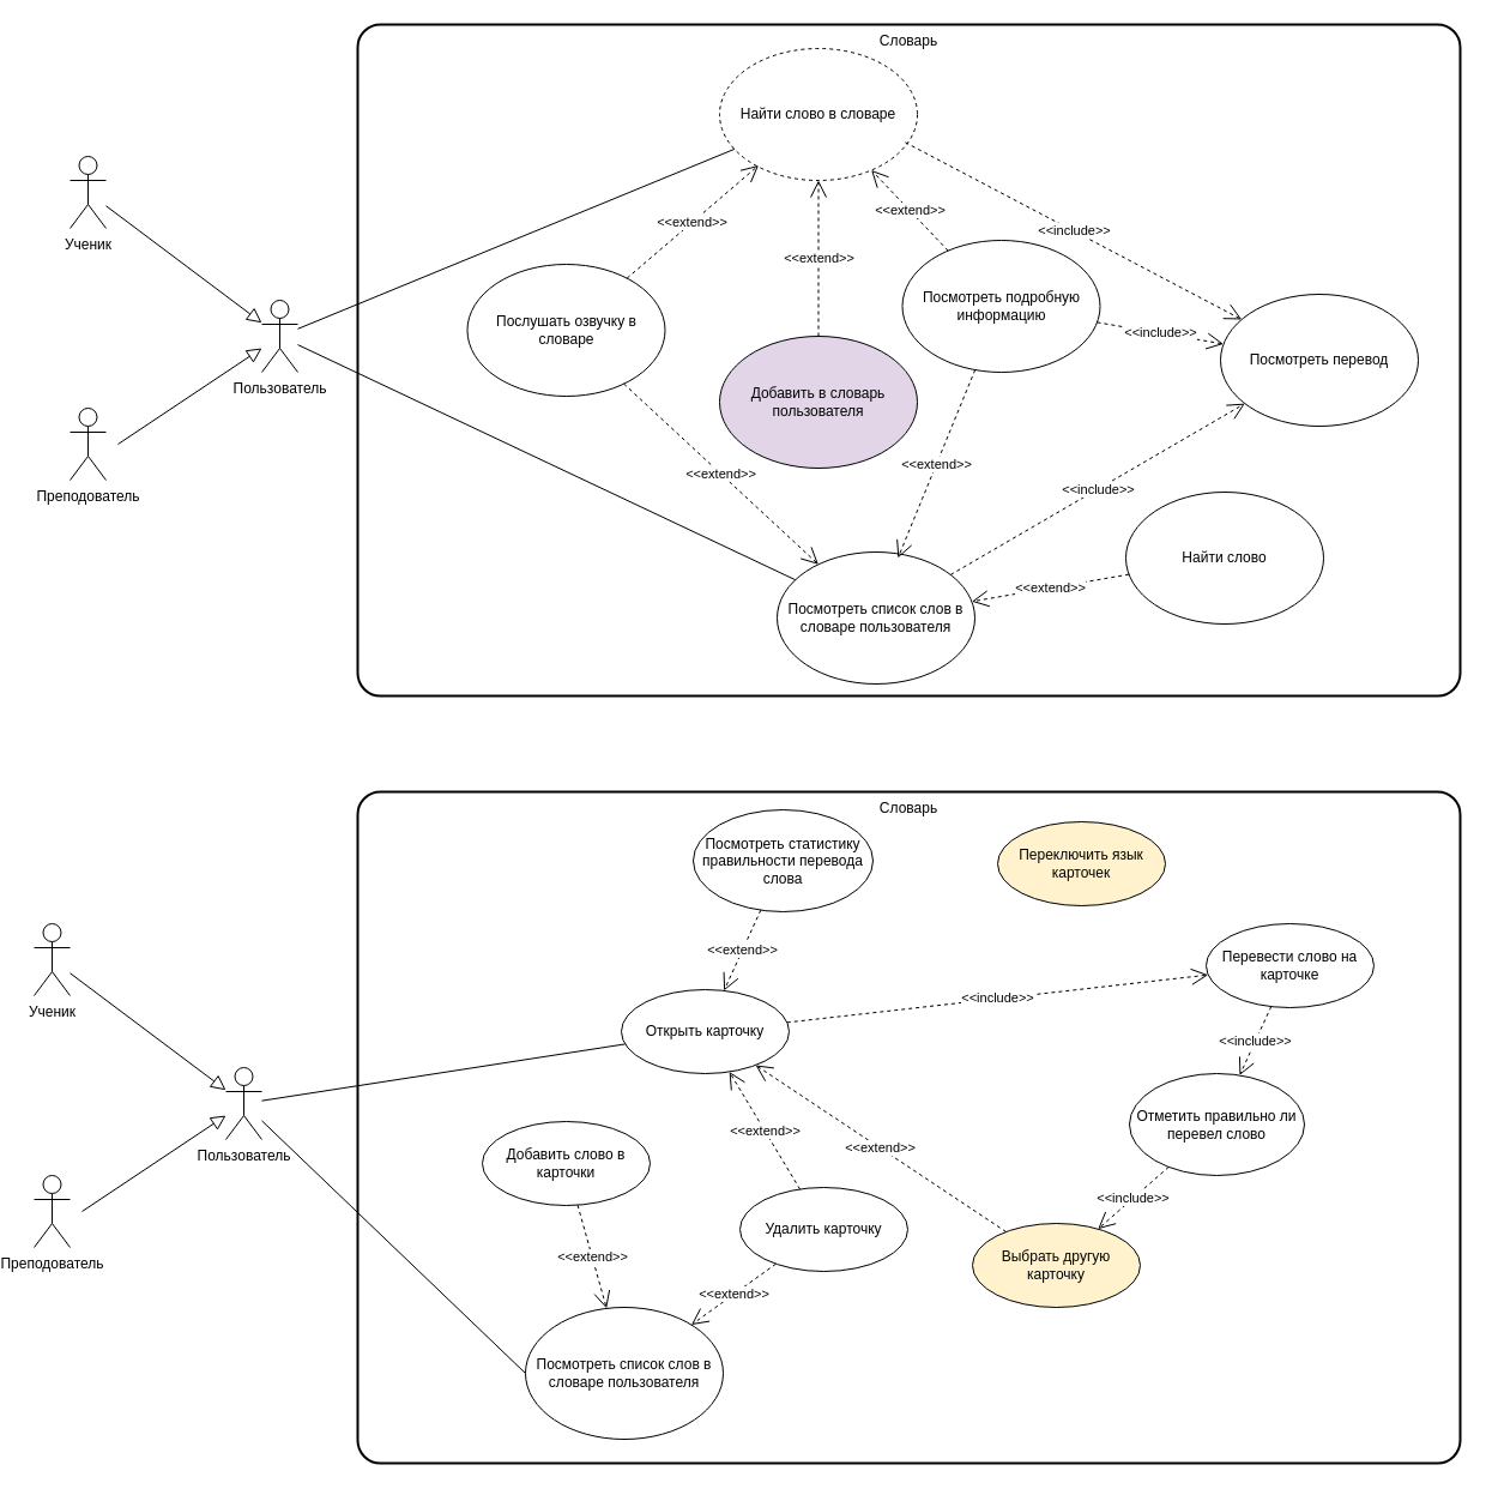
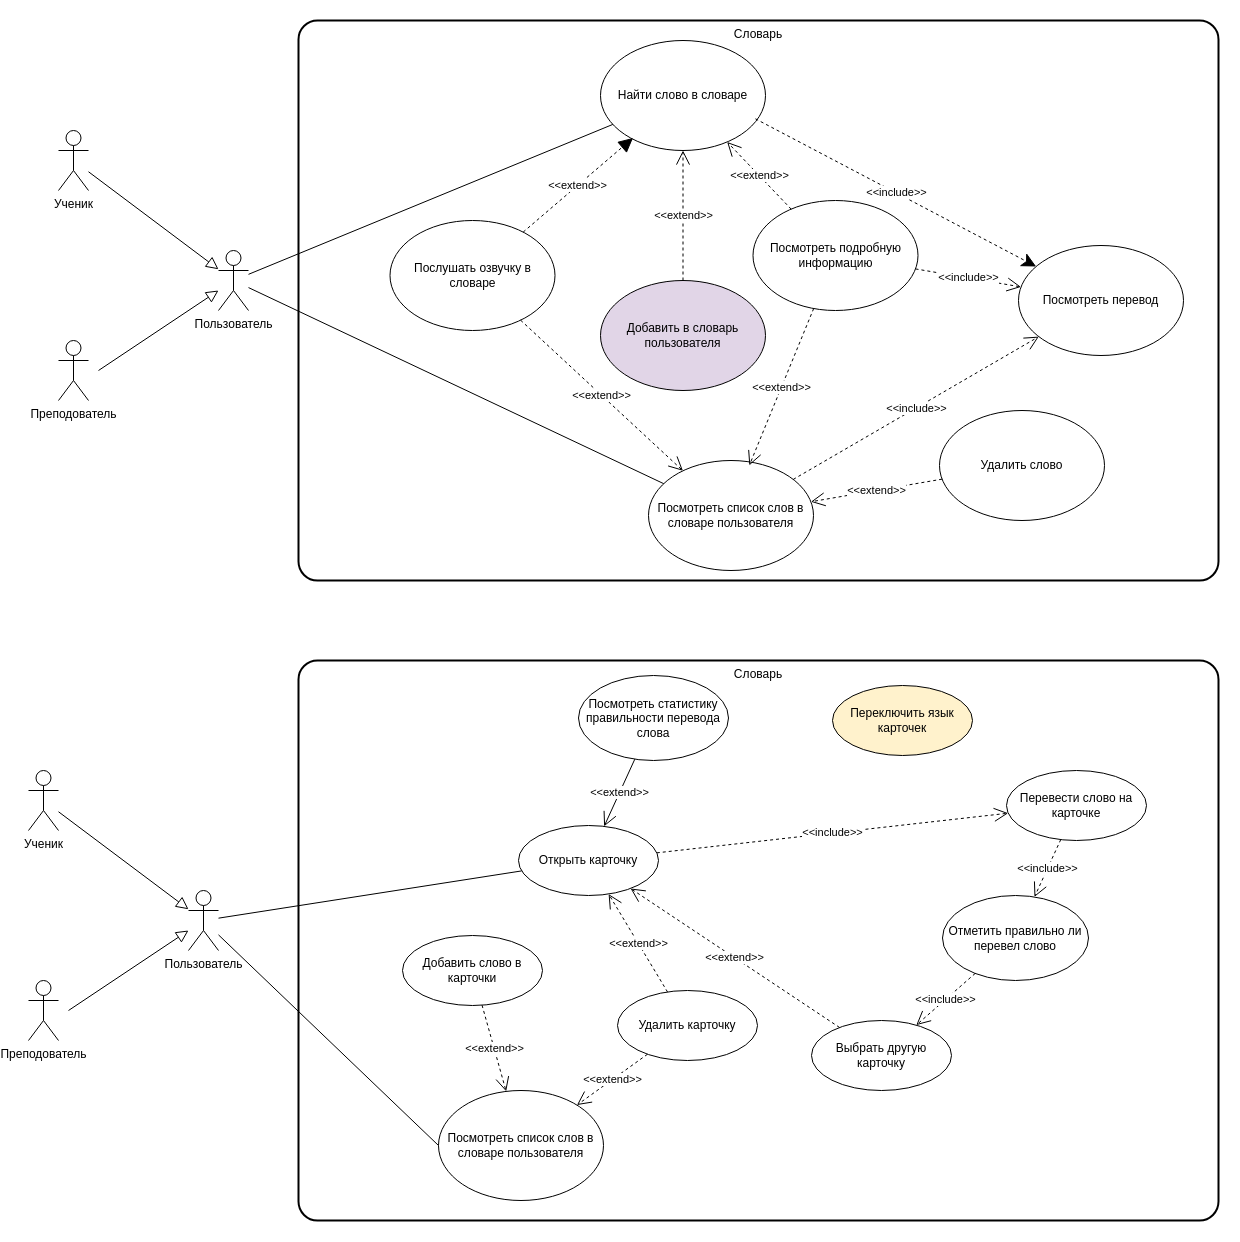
  <mxCell id="0" />
  <mxCell id="1" parent="0" />
  <mxCell id="2" value="Ученик" style="shape=umlActor;verticalLabelPosition=bottom;verticalAlign=top;html=1;" parent="1" vertex="1"><mxGeometry x="20" y="770" width="30" height="60" as="geometry" /></mxCell>
  <mxCell id="3" value="Преподователь" style="shape=umlActor;verticalLabelPosition=bottom;verticalAlign=top;html=1;" parent="1" vertex="1"><mxGeometry x="20" y="980" width="30" height="60" as="geometry" /></mxCell>
  <mxCell id="4" value="Пользователь" style="shape=umlActor;verticalLabelPosition=bottom;verticalAlign=top;html=1;" parent="1" vertex="1"><mxGeometry x="180" y="890" width="30" height="60" as="geometry" /></mxCell>
  <mxCell id="5" value="" style="endArrow=block;endSize=10;endFill=0;html=1;rounded=0;" parent="1" source="2" target="4" edge="1"><mxGeometry width="160" relative="1" as="geometry"><mxPoint x="80" y="830" as="sourcePoint" /><mxPoint x="240" y="830" as="targetPoint" /></mxGeometry></mxCell>
  <mxCell id="6" value="" style="endArrow=block;endSize=10;endFill=0;html=1;rounded=0;" parent="1" target="4" edge="1"><mxGeometry width="160" relative="1" as="geometry"><mxPoint x="60" y="1010" as="sourcePoint" /><mxPoint x="150" y="889" as="targetPoint" /><Array as="points" /></mxGeometry></mxCell>
  <mxCell id="7" value="Словарь" style="rounded=1;whiteSpace=wrap;html=1;absoluteArcSize=1;arcSize=38;strokeWidth=2;verticalAlign=top;" parent="1" vertex="1"><mxGeometry x="290" y="660" width="920" height="560" as="geometry" /></mxCell>
  <mxCell id="8" value="Посмотреть список слов в словаре пользователя" style="ellipse;whiteSpace=wrap;html=1;" parent="1" vertex="1"><mxGeometry x="430" y="1090" width="165" height="110" as="geometry" /></mxCell>
  <mxCell id="9" value="" style="endArrow=none;html=1;rounded=0;entryX=0;entryY=0.5;entryDx=0;entryDy=0;" parent="1" source="4" target="8" edge="1"><mxGeometry relative="1" as="geometry"><mxPoint x="210" y="920" as="sourcePoint" /><mxPoint x="370" y="920" as="targetPoint" /></mxGeometry></mxCell>
  <mxCell id="10" value="Добавить слово в карточки" style="ellipse;whiteSpace=wrap;html=1;" parent="1" vertex="1"><mxGeometry x="394" y="935" width="140" height="70" as="geometry" /></mxCell>
  <mxCell id="11" value="Открыть карточку" style="ellipse;whiteSpace=wrap;html=1;" parent="1" vertex="1"><mxGeometry x="510" y="825" width="140" height="70" as="geometry" /></mxCell>
  <mxCell id="12" value="Перевести слово на карточке" style="ellipse;whiteSpace=wrap;html=1;" parent="1" vertex="1"><mxGeometry x="998" y="770" width="140" height="70" as="geometry" /></mxCell>
- <mxCell id="13" value="Выбрать другую карточку" style="ellipse;whiteSpace=wrap;html=1;fillColor=#fff2cc;" parent="1" vertex="1"><mxGeometry x="803" y="1020" width="140" height="70" as="geometry" /></mxCell>
+ <mxCell id="13" value="Выбрать другую карточку" style="ellipse;whiteSpace=wrap;html=1;" parent="1" vertex="1"><mxGeometry x="803" y="1020" width="140" height="70" as="geometry" /></mxCell>
  <mxCell id="14" value="Отметить правильно ли перевел слово" style="ellipse;whiteSpace=wrap;html=1;" parent="1" vertex="1"><mxGeometry x="934" y="895" width="146" height="85" as="geometry" /></mxCell>
  <mxCell id="15" value="Посмотреть статистику правильности перевода слова" style="ellipse;whiteSpace=wrap;html=1;" parent="1" vertex="1"><mxGeometry x="570" y="675" width="150" height="85" as="geometry" /></mxCell>
  <mxCell id="16" value="Удалить карточку" style="ellipse;whiteSpace=wrap;html=1;" parent="1" vertex="1"><mxGeometry x="609" y="990" width="140" height="70" as="geometry" /></mxCell>
  <mxCell id="17" value="Переключить язык карточек" style="ellipse;whiteSpace=wrap;html=1;fillColor=#fff2cc;" parent="1" vertex="1"><mxGeometry x="824" y="685" width="140" height="70" as="geometry" /></mxCell>
  <mxCell id="18" value="&amp;lt;&amp;lt;include&amp;gt;&amp;gt;" style="endArrow=open;endSize=12;dashed=1;html=1;rounded=0;" parent="1" source="12" target="14" edge="1"><mxGeometry width="160" relative="1" as="geometry"><mxPoint x="664" y="938.5" as="sourcePoint" /><mxPoint x="737" y="911.5" as="targetPoint" /></mxGeometry></mxCell>
  <mxCell id="19" value="&amp;lt;&amp;lt;include&amp;gt;&amp;gt;" style="endArrow=open;endSize=12;dashed=1;html=1;rounded=0;" parent="1" source="14" target="13" edge="1"><mxGeometry width="160" relative="1" as="geometry"><mxPoint x="704" y="859.73" as="sourcePoint" /><mxPoint x="843" y="880.73" as="targetPoint" /></mxGeometry></mxCell>
  <mxCell id="20" value="&amp;lt;&amp;lt;include&amp;gt;&amp;gt;" style="endArrow=open;endSize=12;dashed=1;html=1;rounded=0;" parent="1" source="11" target="12" edge="1"><mxGeometry width="160" relative="1" as="geometry"><mxPoint x="742.19" y="1094.68" as="sourcePoint" /><mxPoint x="864.19" y="1084.68" as="targetPoint" /></mxGeometry></mxCell>
- <mxCell id="21" value="&amp;lt;&amp;lt;extend&amp;gt;&amp;gt;" style="endArrow=open;endSize=12;dashed=1;html=1;rounded=0;" parent="1" source="15" target="11" edge="1"><mxGeometry width="160" relative="1" as="geometry"><mxPoint x="643.181" y="827.255" as="sourcePoint" /><mxPoint x="584" y="695" as="targetPoint" /></mxGeometry></mxCell>
+ <mxCell id="21" value="&amp;lt;&amp;lt;extend&amp;gt;&amp;gt;" style="endArrow=open;endSize=12;dashed=0;html=1;rounded=0;" parent="1" source="15" target="11" edge="1"><mxGeometry width="160" relative="1" as="geometry"><mxPoint x="643.181" y="827.255" as="sourcePoint" /><mxPoint x="584" y="695" as="targetPoint" /></mxGeometry></mxCell>
  <mxCell id="22" value="" style="endArrow=none;html=1;rounded=0;" parent="1" source="4" target="11" edge="1"><mxGeometry relative="1" as="geometry"><mxPoint x="220" y="860" as="sourcePoint" /><mxPoint x="410" y="1050" as="targetPoint" /></mxGeometry></mxCell>
  <mxCell id="23" value="&amp;lt;&amp;lt;extend&amp;gt;&amp;gt;" style="endArrow=open;endSize=12;dashed=1;html=1;rounded=0;" parent="1" source="16" target="11" edge="1"><mxGeometry width="160" relative="1" as="geometry"><mxPoint x="853.181" y="1087.255" as="sourcePoint" /><mxPoint x="794" y="955" as="targetPoint" /></mxGeometry></mxCell>
  <mxCell id="24" value="&amp;lt;&amp;lt;extend&amp;gt;&amp;gt;" style="endArrow=open;endSize=12;dashed=1;html=1;rounded=0;" parent="1" source="13" target="11" edge="1"><mxGeometry width="160" relative="1" as="geometry"><mxPoint x="883.181" y="1117.255" as="sourcePoint" /><mxPoint x="824" y="985" as="targetPoint" /></mxGeometry></mxCell>
  <mxCell id="25" value="Ученик" style="shape=umlActor;verticalLabelPosition=bottom;verticalAlign=top;html=1;" parent="1" vertex="1"><mxGeometry x="50" y="130" width="30" height="60" as="geometry" /></mxCell>
  <mxCell id="26" value="Преподователь" style="shape=umlActor;verticalLabelPosition=bottom;verticalAlign=top;html=1;" parent="1" vertex="1"><mxGeometry x="50" y="340" width="30" height="60" as="geometry" /></mxCell>
  <mxCell id="27" value="Пользователь" style="shape=umlActor;verticalLabelPosition=bottom;verticalAlign=top;html=1;" parent="1" vertex="1"><mxGeometry x="210" y="250" width="30" height="60" as="geometry" /></mxCell>
  <mxCell id="28" value="" style="endArrow=block;endSize=10;endFill=0;html=1;rounded=0;" parent="1" source="25" target="27" edge="1"><mxGeometry width="160" relative="1" as="geometry"><mxPoint x="110" y="190" as="sourcePoint" /><mxPoint x="270" y="190" as="targetPoint" /></mxGeometry></mxCell>
  <mxCell id="29" value="" style="endArrow=block;endSize=10;endFill=0;html=1;rounded=0;" parent="1" target="27" edge="1"><mxGeometry width="160" relative="1" as="geometry"><mxPoint x="90" y="370" as="sourcePoint" /><mxPoint x="180" y="249" as="targetPoint" /><Array as="points" /></mxGeometry></mxCell>
  <mxCell id="30" value="Словарь" style="rounded=1;whiteSpace=wrap;html=1;absoluteArcSize=1;arcSize=38;strokeWidth=2;verticalAlign=top;" parent="1" vertex="1"><mxGeometry x="290" y="20" width="920" height="560" as="geometry" /></mxCell>
  <mxCell id="31" value="Посмотреть список слов в словаре пользователя" style="ellipse;whiteSpace=wrap;html=1;" parent="1" vertex="1"><mxGeometry x="640" y="460" width="165" height="110" as="geometry" /></mxCell>
- <mxCell id="32" value="Найти слово в словаре" style="ellipse;whiteSpace=wrap;html=1;dashed=1;" parent="1" vertex="1"><mxGeometry x="592" y="40" width="165" height="110" as="geometry" /></mxCell>
+ <mxCell id="32" value="Найти слово в словаре" style="ellipse;whiteSpace=wrap;html=1;" parent="1" vertex="1"><mxGeometry x="592" y="40" width="165" height="110" as="geometry" /></mxCell>
  <mxCell id="33" value="Послушать озвучку в словаре" style="ellipse;whiteSpace=wrap;html=1;" parent="1" vertex="1"><mxGeometry x="381.5" y="220" width="165" height="110" as="geometry" /></mxCell>
  <mxCell id="34" value="Добавить в словарь пользователя" style="ellipse;whiteSpace=wrap;html=1;fillColor=#e1d5e7;" parent="1" vertex="1"><mxGeometry x="592" y="280" width="165" height="110" as="geometry" /></mxCell>
  <mxCell id="35" value="Посмотреть подробную информацию" style="ellipse;whiteSpace=wrap;html=1;" parent="1" vertex="1"><mxGeometry x="744.5" y="200" width="165" height="110" as="geometry" /></mxCell>
  <mxCell id="36" value="Посмотреть перевод" style="ellipse;whiteSpace=wrap;html=1;" parent="1" vertex="1"><mxGeometry x="1010" y="245" width="165" height="110" as="geometry" /></mxCell>
- <mxCell id="37" value="Найти слово" style="ellipse;whiteSpace=wrap;html=1;" parent="1" vertex="1"><mxGeometry x="931" y="410" width="165" height="110" as="geometry" /></mxCell>
+ <mxCell id="37" value="Удалить слово" style="ellipse;whiteSpace=wrap;html=1;" parent="1" vertex="1"><mxGeometry x="931" y="410" width="165" height="110" as="geometry" /></mxCell>
  <mxCell id="38" value="" style="endArrow=none;html=1;rounded=0;" parent="1" source="27" target="31" edge="1"><mxGeometry relative="1" as="geometry"><mxPoint x="240" y="491.56" as="sourcePoint" /><mxPoint x="441" y="429.56" as="targetPoint" /></mxGeometry></mxCell>
  <mxCell id="39" value="" style="endArrow=none;html=1;rounded=0;" parent="1" source="27" target="32" edge="1"><mxGeometry relative="1" as="geometry"><mxPoint x="270" y="143.47" as="sourcePoint" /><mxPoint x="484" y="306.47" as="targetPoint" /></mxGeometry></mxCell>
  <mxCell id="40" value="&amp;lt;&amp;lt;extend&amp;gt;&amp;gt;" style="endArrow=open;endSize=12;dashed=1;html=1;rounded=0;" parent="1" source="33" target="31" edge="1"><mxGeometry width="160" relative="1" as="geometry"><mxPoint x="601.25" y="399.72" as="sourcePoint" /><mxPoint x="493.25" y="473.72" as="targetPoint" /></mxGeometry></mxCell>
- <mxCell id="41" value="&amp;lt;&amp;lt;extend&amp;gt;&amp;gt;" style="endArrow=open;endSize=12;dashed=1;html=1;rounded=0;entryX=0.197;entryY=0.886;entryDx=0;entryDy=0;entryPerimeter=0;" parent="1" source="33" target="32" edge="1"><mxGeometry width="160" relative="1" as="geometry"><mxPoint x="551.24" y="189.92" as="sourcePoint" /><mxPoint x="702.24" y="334.92" as="targetPoint" /></mxGeometry></mxCell>
+ <mxCell id="41" value="&amp;lt;&amp;lt;extend&amp;gt;&amp;gt;" style="endArrow=block;endSize=12;dashed=1;html=1;rounded=0;entryX=0.197;entryY=0.886;entryDx=0;entryDy=0;entryPerimeter=0;" parent="1" source="33" target="32" edge="1"><mxGeometry width="160" relative="1" as="geometry"><mxPoint x="551.24" y="189.92" as="sourcePoint" /><mxPoint x="702.24" y="334.92" as="targetPoint" /></mxGeometry></mxCell>
  <mxCell id="42" value="&amp;lt;&amp;lt;extend&amp;gt;&amp;gt;" style="endArrow=open;endSize=12;dashed=1;html=1;rounded=0;" parent="1" source="34" target="32" edge="1"><mxGeometry width="160" relative="1" as="geometry"><mxPoint x="669.49" y="250.19" as="sourcePoint" /><mxPoint x="791.49" y="158.19" as="targetPoint" /></mxGeometry></mxCell>
  <mxCell id="43" value="&amp;lt;&amp;lt;extend&amp;gt;&amp;gt;" style="endArrow=open;endSize=12;dashed=1;html=1;rounded=0;" parent="1" source="10" target="8" edge="1"><mxGeometry width="160" relative="1" as="geometry"><mxPoint x="925.99" y="1154.99" as="sourcePoint" /><mxPoint x="817.99" y="1064.99" as="targetPoint" /></mxGeometry></mxCell>
  <mxCell id="44" value="&amp;lt;&amp;lt;extend&amp;gt;&amp;gt;" style="endArrow=open;endSize=12;dashed=1;html=1;rounded=0;" parent="1" source="16" target="8" edge="1"><mxGeometry width="160" relative="1" as="geometry"><mxPoint x="555.29" y="1014.65" as="sourcePoint" /><mxPoint x="584.29" y="1087.65" as="targetPoint" /></mxGeometry></mxCell>
  <mxCell id="45" value="&amp;lt;&amp;lt;extend&amp;gt;&amp;gt;" style="endArrow=open;endSize=12;dashed=1;html=1;rounded=0;" parent="1" source="35" target="32" edge="1"><mxGeometry width="160" relative="1" as="geometry"><mxPoint x="784.94" y="256.73" as="sourcePoint" /><mxPoint x="801.94" y="189.73" as="targetPoint" /></mxGeometry></mxCell>
  <mxCell id="46" value="&amp;lt;&amp;lt;extend&amp;gt;&amp;gt;" style="endArrow=open;endSize=12;dashed=1;html=1;rounded=0;entryX=0.611;entryY=0.045;entryDx=0;entryDy=0;entryPerimeter=0;" parent="1" source="35" target="31" edge="1"><mxGeometry width="160" relative="1" as="geometry"><mxPoint x="869.12" y="299.73" as="sourcePoint" /><mxPoint x="805.12" y="155.73" as="targetPoint" /></mxGeometry></mxCell>
- <mxCell id="47" value="&amp;lt;&amp;lt;include&amp;gt;&amp;gt;" style="endArrow=open;endSize=12;dashed=1;html=1;rounded=0;exitX=0.939;exitY=0.712;exitDx=0;exitDy=0;exitPerimeter=0;" parent="1" source="32" target="36" edge="1"><mxGeometry width="160" relative="1" as="geometry"><mxPoint x="785.39" y="409.93" as="sourcePoint" /><mxPoint x="1137.39" y="373.93" as="targetPoint" /></mxGeometry></mxCell>
+ <mxCell id="47" value="&amp;lt;&amp;lt;include&amp;gt;&amp;gt;" style="endArrow=classic;endSize=12;dashed=1;html=1;rounded=0;exitX=0.939;exitY=0.712;exitDx=0;exitDy=0;exitPerimeter=0;" parent="1" source="32" target="36" edge="1"><mxGeometry width="160" relative="1" as="geometry"><mxPoint x="785.39" y="409.93" as="sourcePoint" /><mxPoint x="1137.39" y="373.93" as="targetPoint" /></mxGeometry></mxCell>
  <mxCell id="48" value="&amp;lt;&amp;lt;include&amp;gt;&amp;gt;" style="endArrow=open;endSize=12;dashed=1;html=1;rounded=0;" parent="1" source="31" target="36" edge="1"><mxGeometry width="160" relative="1" as="geometry"><mxPoint x="908.89" y="79.68" as="sourcePoint" /><mxPoint x="1040.89" y="151.68" as="targetPoint" /></mxGeometry></mxCell>
  <mxCell id="49" value="&amp;lt;&amp;lt;include&amp;gt;&amp;gt;" style="endArrow=open;endSize=12;dashed=1;html=1;rounded=0;" parent="1" source="35" target="36" edge="1"><mxGeometry width="160" relative="1" as="geometry"><mxPoint x="855.45" y="79.68" as="sourcePoint" /><mxPoint x="1086.45" y="193.68" as="targetPoint" /></mxGeometry></mxCell>
  <mxCell id="50" value="&amp;lt;&amp;lt;extend&amp;gt;&amp;gt;" style="endArrow=open;endSize=12;dashed=1;html=1;rounded=0;" parent="1" source="37" target="31" edge="1"><mxGeometry width="160" relative="1" as="geometry"><mxPoint x="1163.18" y="430.4" as="sourcePoint" /><mxPoint x="1110.18" y="547.4" as="targetPoint" /></mxGeometry></mxCell>
